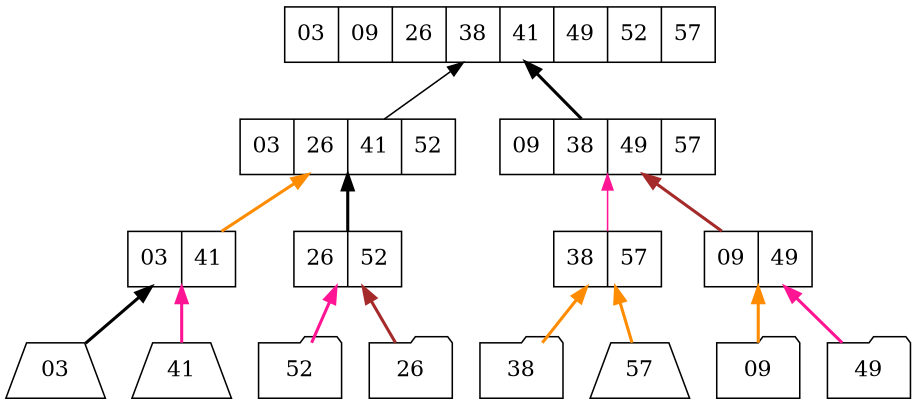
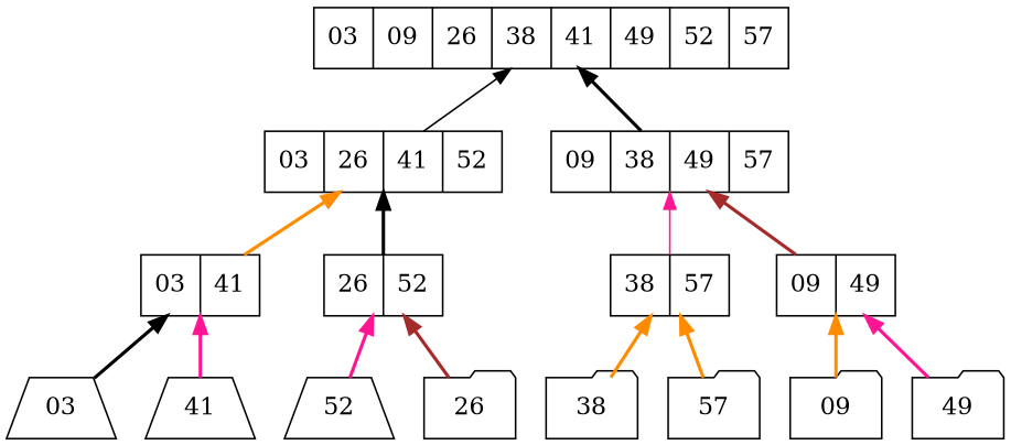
  digraph {
    rankdir=BT
    node [shape=record]
    edge [color=black style=bold]
    03 [shape=trapezium]
    41 [shape=trapezium]
-   52 [shape=folder]
+   52 [shape=trapezium]
    26 [shape=folder]
    38 [shape=folder]
-   57 [shape=trapezium]
+   57 [shape=folder]
    09 [shape=folder]
    49 [shape=folder]
    n9 [label="03|41"]
    n10 [label="26|52"]
    n11 [label="38|57"]
    n12 [label="09|49"]
    n13 [label="03|26|41|52"]
    n14 [label="09|38|49|57"]
    n15 [label="03|09|26|38|41|49|52|57"]
    subgraph sub_1 {
      rank=same
      03
      41
      52
      26
      38
      57
      09
      49
    }
    subgraph sub_2 {
      rank=same
      n9
      n10
      n11
      n12
    }
    subgraph sub_3 {
      rank=same
      n13
      n14
    }
    03 -> n9
    41 -> n9 [color=deeppink]
    52 -> n10 [color=deeppink]
    26 -> n10 [color=brown]
    38 -> n11 [color=darkorange]
    57 -> n11 [color=darkorange]
    09 -> n12 [color=darkorange]
    49 -> n12 [color=deeppink]
    n9 -> n13 [color=darkorange]
    n10 -> n13
    n11 -> n14 [color=deeppink style=solid]
    n12 -> n14 [color=brown]
    n13 -> n15 [style=solid]
    n14 -> n15
  }
